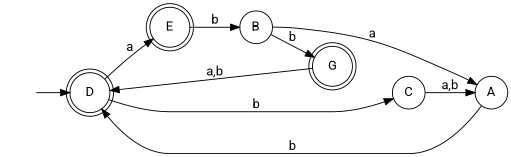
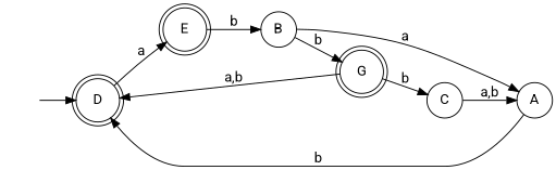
  digraph {
    fontname=Roboto
    rankdir=LR
    node [fontname=Roboto margin=0 shape=circle]
    edge [fontname=Roboto]
    D [shape=doublecircle]
    E [shape=doublecircle]
    C
    B
    A
    G [shape=doublecircle]
    " " [color=white]
    D -> E [label=a]
-   D -> C [label=b]
+   G -> C [label=b]
    E -> B [label=b]
    C -> A [label="a,b"]
    B -> A [label=a]
    B -> G [label=b]
    A -> D [label=b]
    G -> D [label="a,b"]
    " " -> D
  }
